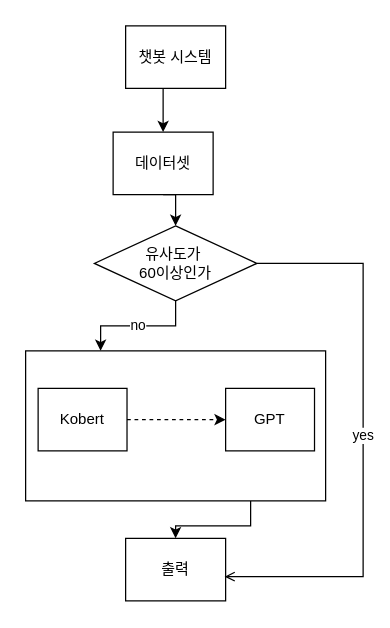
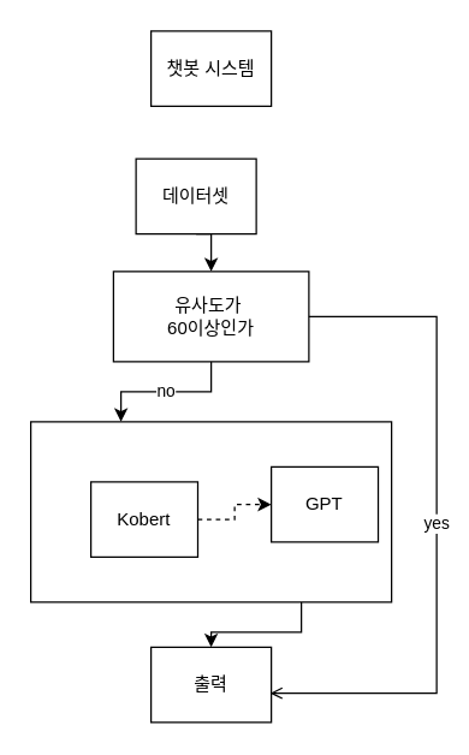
  <mxCell id="0" />
  <mxCell id="1" parent="0" />
  <mxCell id="2" style="edgeStyle=orthogonalEdgeStyle;rounded=0;orthogonalLoop=1;jettySize=auto;html=1;exitX=0.5;exitY=1;exitDx=0;exitDy=0;entryX=0.5;entryY=0;entryDx=0;entryDy=0;" parent="1" source="3" target="7" edge="1"><mxGeometry relative="1" as="geometry" /></mxCell>
  <mxCell id="3" value="데이터셋" style="rounded=0;whiteSpace=wrap;html=1;" parent="1" vertex="1"><mxGeometry x="90" y="105" width="80" height="50" as="geometry" /></mxCell>
- <mxCell id="4" style="edgeStyle=orthogonalEdgeStyle;rounded=0;orthogonalLoop=1;jettySize=auto;html=1;exitX=0.5;exitY=1;exitDx=0;exitDy=0;entryX=0.5;entryY=0;entryDx=0;entryDy=0;" parent="1" source="5" target="3" edge="1"><mxGeometry relative="1" as="geometry" /></mxCell>
  <mxCell id="5" value="챗봇 시스템" style="rounded=0;whiteSpace=wrap;html=1;" parent="1" vertex="1"><mxGeometry x="100" y="20" width="80" height="50" as="geometry" /></mxCell>
  <mxCell id="6" value="no" style="edgeStyle=orthogonalEdgeStyle;rounded=0;orthogonalLoop=1;jettySize=auto;html=1;exitX=0.5;exitY=1;exitDx=0;exitDy=0;entryX=0.25;entryY=0;entryDx=0;entryDy=0;" parent="1" source="7" target="9" edge="1"><mxGeometry relative="1" as="geometry" /></mxCell>
- <mxCell id="7" value="유사도가&amp;nbsp;&lt;div&gt;60이상인가&lt;/div&gt;" style="rhombus;whiteSpace=wrap;html=1;" parent="1" vertex="1"><mxGeometry x="75" y="180" width="130" height="60" as="geometry" /></mxCell>
+ <mxCell id="7" value="유사도가&amp;nbsp;&lt;div&gt;60이상인가&lt;/div&gt;" style="whiteSpace=wrap;html=1;rounded=0;" parent="1" vertex="1"><mxGeometry x="75" y="180" width="130" height="60" as="geometry" /></mxCell>
  <mxCell id="8" style="edgeStyle=orthogonalEdgeStyle;rounded=0;orthogonalLoop=1;jettySize=auto;html=1;exitX=0.75;exitY=1;exitDx=0;exitDy=0;entryX=0.5;entryY=0;entryDx=0;entryDy=0;" parent="1" source="9" target="13" edge="1"><mxGeometry relative="1" as="geometry" /></mxCell>
  <mxCell id="9" value="" style="rounded=0;whiteSpace=wrap;html=1;" parent="1" vertex="1"><mxGeometry x="20" y="280" width="240" height="120" as="geometry" /></mxCell>
  <mxCell id="10" style="edgeStyle=orthogonalEdgeStyle;rounded=0;orthogonalLoop=1;jettySize=auto;html=1;entryX=0;entryY=0.5;entryDx=0;entryDy=0;dashed=1;" parent="1" source="11" target="12" edge="1"><mxGeometry relative="1" as="geometry" /></mxCell>
- <mxCell id="11" value="&lt;span style=&quot;font-size: 12px;&quot;&gt;Kobert&lt;/span&gt;" style="rounded=0;whiteSpace=wrap;html=1;" parent="1" vertex="1"><mxGeometry x="29.997" y="310" width="71.111" height="50" as="geometry" /></mxCell>
+ <mxCell id="11" value="&lt;span style=&quot;font-size: 12px;&quot;&gt;Kobert&lt;/span&gt;" style="rounded=0;whiteSpace=wrap;html=1;" parent="1" vertex="1"><mxGeometry x="59.997" y="320" width="71.111" height="50" as="geometry" /></mxCell>
  <mxCell id="12" value="GPT" style="rounded=0;whiteSpace=wrap;html=1;" parent="1" vertex="1"><mxGeometry x="180.002" y="310" width="71.111" height="50" as="geometry" /></mxCell>
  <mxCell id="13" value="출력" style="rounded=0;whiteSpace=wrap;html=1;" parent="1" vertex="1"><mxGeometry x="100" y="430" width="80" height="50" as="geometry" /></mxCell>
  <mxCell id="14" value="yes" style="edgeStyle=orthogonalEdgeStyle;rounded=0;orthogonalLoop=1;jettySize=auto;html=1;entryX=0.99;entryY=0.612;entryDx=0;entryDy=0;entryPerimeter=0;endArrow=open;" parent="1" source="7" target="13" edge="1"><mxGeometry relative="1" as="geometry"><Array as="points"><mxPoint x="290" y="210" /><mxPoint x="290" y="461" /></Array></mxGeometry></mxCell>
